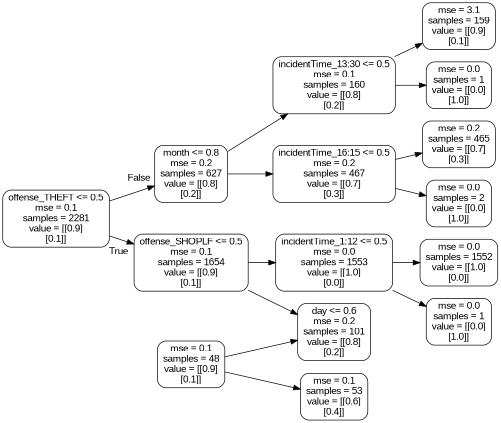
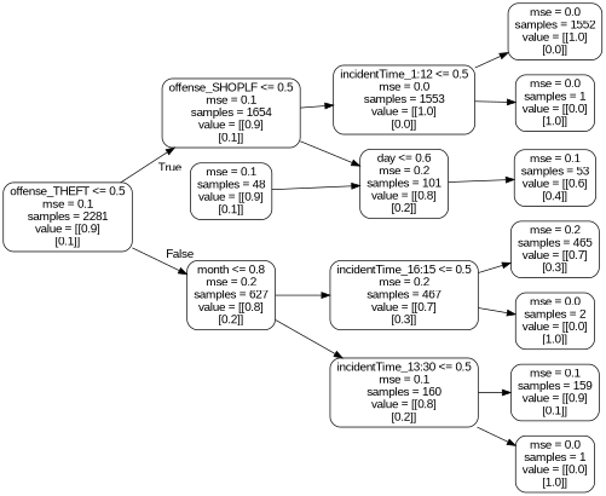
  digraph {
    fontname="Liberation Sans"
    rankdir=LR
    node [color=black fontname="Liberation Sans" shape=box style=rounded]
    edge [fontname="Liberation Sans"]
    n1 [label="offense_THEFT <= 0.5\nmse = 0.1\nsamples = 2281\nvalue = [[0.9]\n[0.1]]"]
    n2 [label="offense_SHOPLF <= 0.5\nmse = 0.1\nsamples = 1654\nvalue = [[0.9]\n[0.1]]"]
    n3 [label="month <= 0.8\nmse = 0.2\nsamples = 627\nvalue = [[0.8]\n[0.2]]"]
    n4 [label="incidentTime_1:12 <= 0.5\nmse = 0.0\nsamples = 1553\nvalue = [[1.0]\n[0.0]]"]
    n5 [label="day <= 0.6\nmse = 0.2\nsamples = 101\nvalue = [[0.8]\n[0.2]]"]
    n6 [label="incidentTime_16:15 <= 0.5\nmse = 0.2\nsamples = 467\nvalue = [[0.7]\n[0.3]]"]
    n7 [label="incidentTime_13:30 <= 0.5\nmse = 0.1\nsamples = 160\nvalue = [[0.8]\n[0.2]]"]
    n8 [label="mse = 0.0\nsamples = 1552\nvalue = [[1.0]\n[0.0]]"]
    n9 [label="mse = 0.0\nsamples = 1\nvalue = [[0.0]\n[1.0]]"]
    n10 [label="mse = 0.1\nsamples = 53\nvalue = [[0.6]\n[0.4]]"]
    n11 [label="mse = 0.1\nsamples = 48\nvalue = [[0.9]\n[0.1]]"]
    n12 [label="mse = 0.2\nsamples = 465\nvalue = [[0.7]\n[0.3]]"]
    n13 [label="mse = 0.0\nsamples = 2\nvalue = [[0.0]\n[1.0]]"]
-   n14 [label="mse = 3.1\nsamples = 159\nvalue = [[0.9]\n[0.1]]"]
+   n14 [label="mse = 0.1\nsamples = 159\nvalue = [[0.9]\n[0.1]]"]
    n15 [label="mse = 0.0\nsamples = 1\nvalue = [[0.0]\n[1.0]]"]
    n1 -> n2 [headlabel=True labelangle=45 labeldistance=2.5]
    n1 -> n3 [headlabel=False labelangle=-45 labeldistance=2.5]
    n2 -> n4
    n2 -> n5
    n3 -> n6
    n3 -> n7
    n4 -> n8
    n4 -> n9
-   n11 -> n10
+   n5 -> n10
    n6 -> n12
    n6 -> n13
    n7 -> n14
    n7 -> n15
    n11 -> n5
  }
